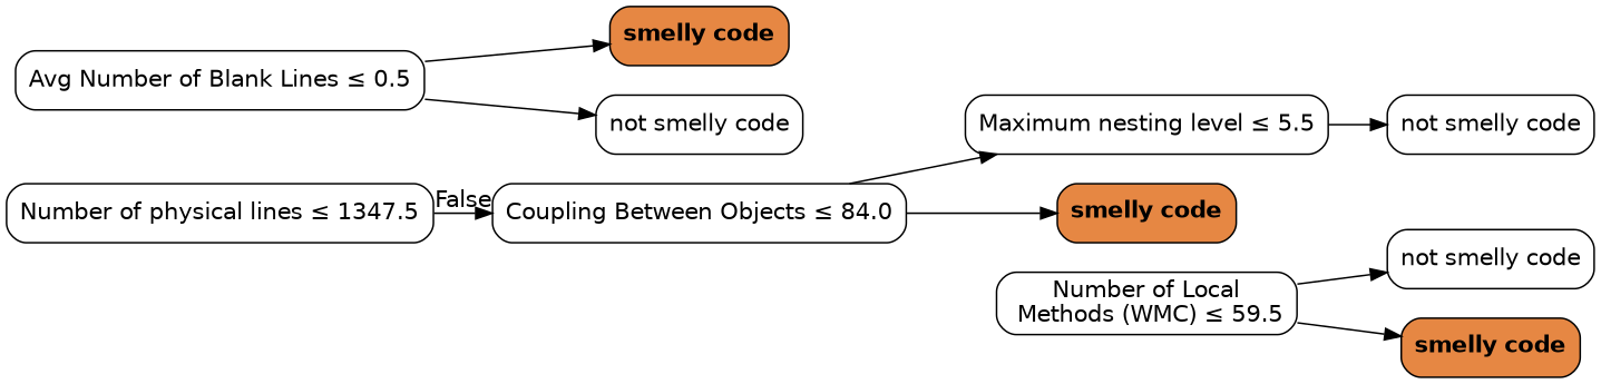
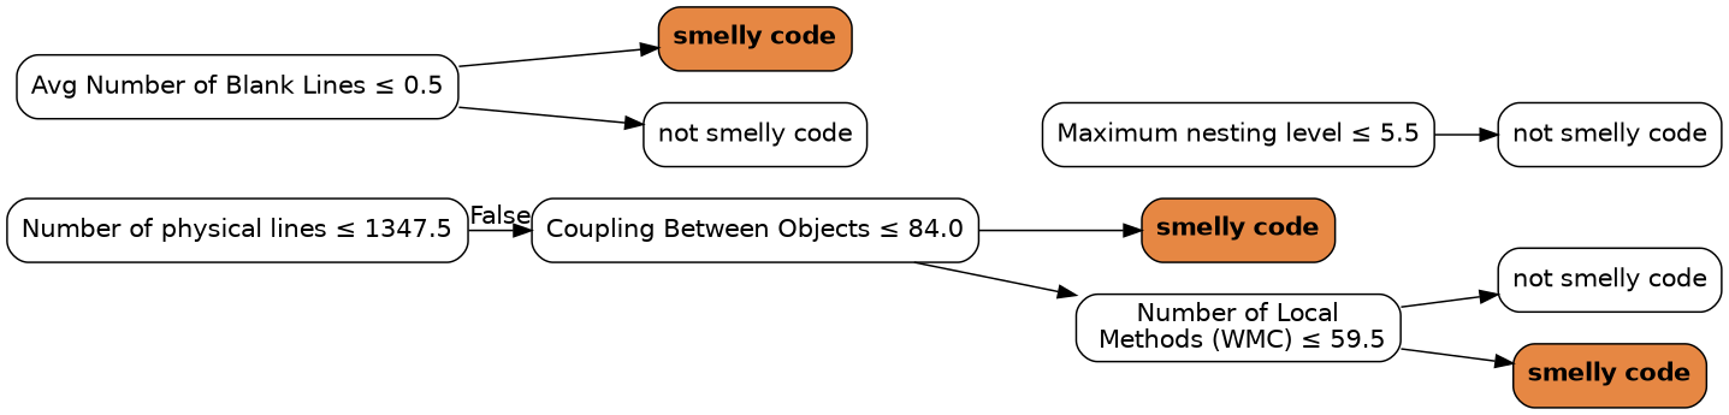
  digraph {
    rankdir=LR
    node [color=black fillcolor="#FFFFFF" fontname=helvetica shape=box style="filled, rounded"]
    edge [fontname=helvetica]
    n1 [label=<Number of physical lines &le; 1347.5>]
    n2 [label=<Coupling Between Objects &le; 84.0>]
    n3 [label=<Maximum nesting level &le; 5.5>]
    n4 [label=<not smelly code>]
    n5 [fillcolor="#e68743" label=<<b>smelly code</b>>]
    n6 [label=<Number of Local<br/> Methods (WMC) &le; 59.5>]
    n7 [label=<Avg Number of Blank Lines &le; 0.5>]
    n8 [fillcolor="#e68743" label=<<b>smelly code</b>>]
    n9 [label=<not smelly code>]
    n10 [label=<not smelly code>]
    n11 [fillcolor="#e68743" label=<<b>smelly code</b>>]
    n1 -> n2 [headlabel=False labelangle=-45 labeldistance=2.5]
    n2 -> n5
-   n2 -> n3
+   n2 -> n6
    n3 -> n4
    n6 -> n10
    n6 -> n11
    n7 -> n8
    n7 -> n9
  }
